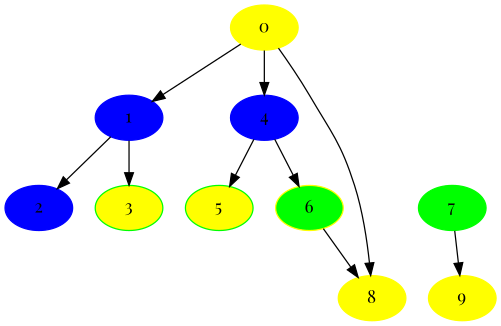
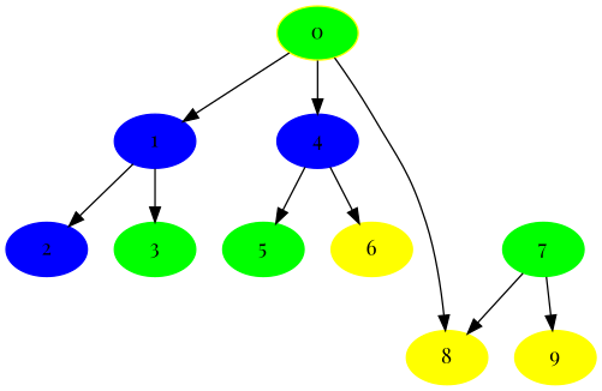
  digraph {
    fontname="Playfair Display"
    node [color=yellow fontname="Playfair Display" style=filled]
    edge [fontname="Playfair Display"]
    1 [color=blue]
-   0
+   0 [fillcolor=green]
    4 [color=blue]
    8
    2 [color=blue]
-   3 [color=green fillcolor=yellow]
-   5 [color=green fillcolor=yellow]
-   6 [fillcolor=green]
+   3 [color=green]
+   5 [color=green]
+   6
    7 [color=green]
    9
    1 -> 2
    1 -> 3
    0 -> 1
    0 -> 4
    0 -> 8
    4 -> 5
    4 -> 6
-   6 -> 8
+   7 -> 8
    7 -> 9
  }
